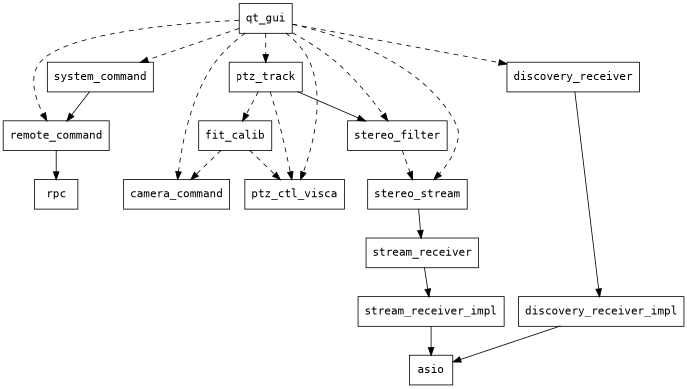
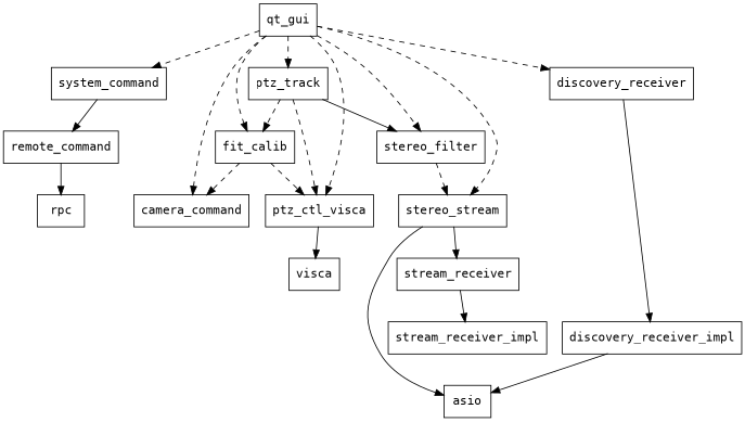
  digraph {
    node [fontname=Consolas shape=record]
    edge [arrowhead=normal fontname=Consolas style=dashed]
    n1 [label="{rpc}"]
    n2 [label="{asio}"]
+   n3 [label="{visca}"]
    n4 [label="{remote_command}"]
    n5 [label="{camera_command}"]
    n6 [label="{system_command}"]
    n7 [label="{discovery_receiver_impl}"]
    n8 [label="{discovery_receiver}"]
    n9 [label="{stream_receiver_impl}"]
    n10 [label="{stream_receiver}"]
    n11 [label="{stereo_stream}"]
    n12 [label="{ptz_ctl_visca}"]
    n13 [label="{stereo_filter}"]
    n14 [label="{fit_calib}"]
    n15 [label="{ptz_track}"]
    n16 [label="{qt_gui}"]
    n4 -> n1 [style=normal]
    n6 -> n4 [style=normal]
    n7 -> n2 [style=normal]
    n8 -> n7 [style=normal]
-   n9 -> n2 [style=normal]
+   n11 -> n2 [style=normal]
    n10 -> n9 [style=normal]
    n11 -> n10 [style=normal]
+   n12 -> n3 [style=normal]
    n13 -> n11
    n14 -> n5
    n14 -> n12
    n15 -> n12
    n15 -> n13 [style=normal]
    n15 -> n14
    n16 -> n5
    n16 -> n6
    n16 -> n8
    n16 -> n11
    n16 -> n12
    n16 -> n13
-   n16 -> n4
+   n16 -> n14
    n16 -> n15
  }
